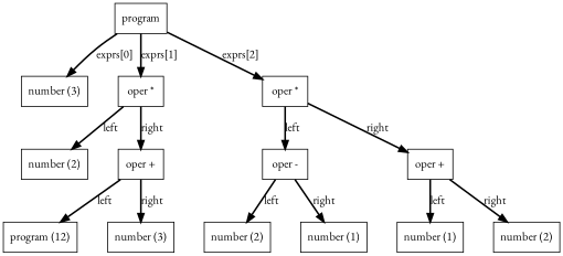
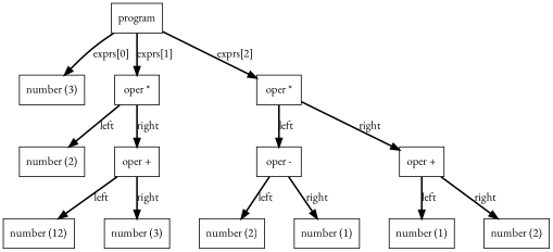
  digraph {
    clusterrank=local
    nodesep=0.5
    rankdir=TB
    ranksep=equally
    fontname="EB Garamond"
    node [shape=box fontname="EB Garamond"]
    edge [style=bold fontname="EB Garamond"]
    n1 [label=program]
    n2 [label="number (3)"]
    n3 [label="oper *"]
    n4 [label="oper *"]
    n5 [label="number (2)"]
    n6 [label="oper +"]
-   n7 [label="program (12)"]
+   n7 [label="number (12)"]
    n8 [label="number (3)"]
    n9 [label="oper -"]
    n10 [label="oper +"]
    n11 [label="number (2)"]
    n12 [label="number (1)"]
    n13 [label="number (1)"]
    n14 [label="number (2)"]
    n1 -> n2 [label="exprs[0]"]
    n1 -> n3 [label="exprs[1]"]
    n1 -> n4 [label="exprs[2]"]
    n3 -> n5 [label=left]
    n3 -> n6 [label=right]
    n4 -> n9 [label=left]
    n4 -> n10 [label=right]
    n6 -> n7 [label=left]
    n6 -> n8 [label=right]
    n9 -> n11 [label=left]
    n9 -> n12 [label=right]
    n10 -> n13 [label=left]
    n10 -> n14 [label=right]
  }
